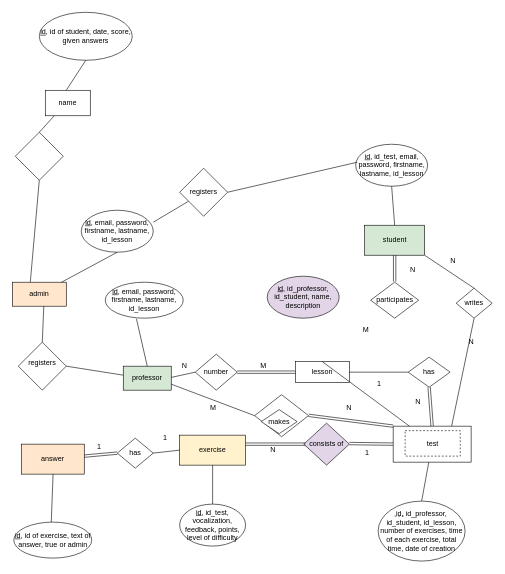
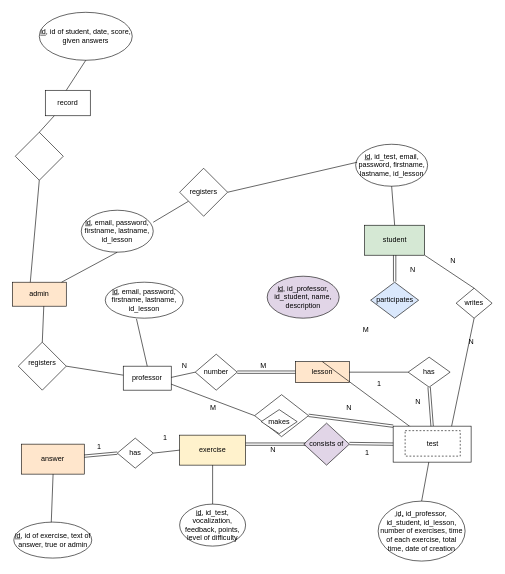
  <mxCell id="0" />
  <mxCell id="1" parent="0" />
  <mxCell id="2" value="admin" style="rounded=0;whiteSpace=wrap;html=1;fillColor=#ffe6cc;" parent="1" vertex="1"><mxGeometry x="20" y="470" width="90" height="40" as="geometry" /></mxCell>
  <mxCell id="3" value="&lt;u&gt;id&lt;/u&gt;, email, password, firstname, lastname, id_lesson" style="ellipse;whiteSpace=wrap;html=1;" parent="1" vertex="1"><mxGeometry x="135" y="350" width="120" height="70" as="geometry" /></mxCell>
  <mxCell id="4" value="" style="endArrow=none;html=1;rounded=0;entryX=0.5;entryY=1;entryDx=0;entryDy=0;" parent="1" source="2" target="3" edge="1"><mxGeometry width="50" height="50" relative="1" as="geometry"><mxPoint x="209.5" y="500" as="sourcePoint" /><mxPoint x="209.5" y="450" as="targetPoint" /></mxGeometry></mxCell>
- <mxCell id="5" value="professor" style="rounded=0;whiteSpace=wrap;html=1;fillColor=#d5e8d4;" parent="1" vertex="1"><mxGeometry x="205" y="610" width="80" height="40" as="geometry" /></mxCell>
+ <mxCell id="5" value="professor" style="rounded=0;whiteSpace=wrap;html=1;" parent="1" vertex="1"><mxGeometry x="205" y="610" width="80" height="40" as="geometry" /></mxCell>
  <mxCell id="6" value="&lt;u style=&quot;border-color: var(--border-color);&quot;&gt;id&lt;/u&gt;, email, password, firstname, lastname, id_lesson" style="ellipse;whiteSpace=wrap;html=1;" parent="1" vertex="1"><mxGeometry x="175" y="470" width="130" height="60" as="geometry" /></mxCell>
  <mxCell id="7" value="" style="endArrow=none;html=1;rounded=0;exitX=0.4;exitY=1.017;exitDx=0;exitDy=0;exitPerimeter=0;entryX=0.5;entryY=0;entryDx=0;entryDy=0;" parent="1" source="6" target="5" edge="1"><mxGeometry width="50" height="50" relative="1" as="geometry"><mxPoint x="385" y="770" as="sourcePoint" /><mxPoint x="435" y="720" as="targetPoint" /></mxGeometry></mxCell>
  <mxCell id="8" value="student" style="rounded=0;whiteSpace=wrap;html=1;fillColor=#d5e8d4;" parent="1" vertex="1"><mxGeometry x="607.5" y="375" width="100" height="50" as="geometry" /></mxCell>
  <mxCell id="9" value="&lt;u style=&quot;border-color: var(--border-color);&quot;&gt;id&lt;/u&gt;, id_test, email, password, firstname, lastname, id_lesson" style="ellipse;whiteSpace=wrap;html=1;" parent="1" vertex="1"><mxGeometry x="592.5" y="240" width="120" height="70" as="geometry" /></mxCell>
  <mxCell id="10" value="" style="endArrow=none;html=1;rounded=0;entryX=0.5;entryY=1;entryDx=0;entryDy=0;exitX=0.5;exitY=0;exitDx=0;exitDy=0;" parent="1" source="8" target="9" edge="1"><mxGeometry width="50" height="50" relative="1" as="geometry"><mxPoint x="627.5" y="465" as="sourcePoint" /><mxPoint x="677.5" y="415" as="targetPoint" /></mxGeometry></mxCell>
- <mxCell id="11" value="lesson" style="rounded=0;whiteSpace=wrap;html=1;" parent="1" vertex="1"><mxGeometry x="492" y="602.5" width="90" height="35" as="geometry" /></mxCell>
+ <mxCell id="11" value="lesson" style="rounded=0;whiteSpace=wrap;html=1;fillColor=#ffe6cc;" parent="1" vertex="1"><mxGeometry x="492" y="602.5" width="90" height="35" as="geometry" /></mxCell>
  <mxCell id="12" value="&lt;u&gt;id&lt;/u&gt;, id_professor, id_student, name, description" style="ellipse;whiteSpace=wrap;html=1;fillColor=#e1d5e7;" parent="1" vertex="1"><mxGeometry x="445" y="460" width="120" height="70" as="geometry" /></mxCell>
  <mxCell id="13" value="" style="endArrow=none;html=1;rounded=0;exitX=0.5;exitY=0;exitDx=0;exitDy=0;" parent="1" source="11" target="51" edge="1"><mxGeometry width="50" height="50" relative="1" as="geometry"><mxPoint x="254" y="705" as="sourcePoint" /><mxPoint x="464" y="570" as="targetPoint" /></mxGeometry></mxCell>
  <mxCell id="14" value="" style="rounded=0;whiteSpace=wrap;html=1;" parent="1" vertex="1"><mxGeometry x="655" y="710" width="130" height="60" as="geometry" /></mxCell>
  <mxCell id="15" value="id, id_professor, id_student, id_lesson, number of exercises, time of each exercise, total time, date of creation" style="ellipse;whiteSpace=wrap;html=1;" parent="1" vertex="1"><mxGeometry x="630" y="835" width="145" height="100" as="geometry" /></mxCell>
  <mxCell id="16" value="" style="endArrow=none;html=1;rounded=0;entryX=0.5;entryY=0;entryDx=0;entryDy=0;" parent="1" source="14" target="15" edge="1"><mxGeometry width="50" height="50" relative="1" as="geometry"><mxPoint x="500" y="910" as="sourcePoint" /><mxPoint x="535" y="900" as="targetPoint" /></mxGeometry></mxCell>
  <mxCell id="17" value="exercise" style="rounded=0;whiteSpace=wrap;html=1;fillColor=#fff2cc;" parent="1" vertex="1"><mxGeometry x="299" y="725" width="110" height="50" as="geometry" /></mxCell>
  <mxCell id="18" value="&lt;u&gt;i&lt;span style=&quot;border-color: var(--border-color);&quot;&gt;d&lt;/span&gt;&lt;/u&gt;, id_test, vocalization, feedback, points, level of difficulty" style="ellipse;whiteSpace=wrap;html=1;" parent="1" vertex="1"><mxGeometry x="299" y="840" width="110" height="70" as="geometry" /></mxCell>
  <mxCell id="19" value="&lt;u&gt;i&lt;span style=&quot;border-color: var(--border-color);&quot;&gt;d&lt;/span&gt;&lt;/u&gt;, id of exercise, text of answer, true or admin" style="ellipse;whiteSpace=wrap;html=1;" parent="1" vertex="1"><mxGeometry x="22.5" y="870" width="130" height="60" as="geometry" /></mxCell>
  <mxCell id="20" value="" style="endArrow=none;html=1;rounded=0;exitX=0.5;exitY=0;exitDx=0;exitDy=0;entryX=0.5;entryY=1;entryDx=0;entryDy=0;" parent="1" source="18" target="17" edge="1"><mxGeometry width="50" height="50" relative="1" as="geometry"><mxPoint x="353.5" y="800" as="sourcePoint" /><mxPoint x="354" y="820" as="targetPoint" /></mxGeometry></mxCell>
  <mxCell id="21" value="answer" style="rounded=0;whiteSpace=wrap;html=1;fillColor=#ffe6cc;" parent="1" vertex="1"><mxGeometry x="35" y="740" width="105" height="50" as="geometry" /></mxCell>
  <mxCell id="22" value="" style="endArrow=none;html=1;rounded=0;" parent="1" edge="1"><mxGeometry width="50" height="50" relative="1" as="geometry"><mxPoint x="85" y="870" as="sourcePoint" /><mxPoint x="88" y="790" as="targetPoint" /><Array as="points" /></mxGeometry></mxCell>
  <mxCell id="23" value="number" style="rhombus;whiteSpace=wrap;html=1;" parent="1" vertex="1"><mxGeometry x="325" y="590" width="70" height="60" as="geometry" /></mxCell>
  <mxCell id="24" value="M" style="text;html=1;strokeColor=none;fillColor=none;align=center;verticalAlign=middle;whiteSpace=wrap;rounded=0;" parent="1" vertex="1"><mxGeometry x="424" y="600" width="30" height="20" as="geometry" /></mxCell>
  <mxCell id="25" value="N" style="text;html=1;strokeColor=none;fillColor=none;align=center;verticalAlign=middle;whiteSpace=wrap;rounded=0;" parent="1" vertex="1"><mxGeometry x="295" y="600" width="25" height="20" as="geometry" /></mxCell>
  <mxCell id="26" value="" style="endArrow=none;html=1;rounded=0;exitX=1;exitY=0.5;exitDx=0;exitDy=0;entryX=0;entryY=0.5;entryDx=0;entryDy=0;" parent="1" target="23" edge="1"><mxGeometry width="50" height="50" relative="1" as="geometry"><mxPoint x="285" y="628.75" as="sourcePoint" /><mxPoint x="365" y="646.25" as="targetPoint" /></mxGeometry></mxCell>
  <mxCell id="27" value="has" style="rhombus;whiteSpace=wrap;html=1;" parent="1" vertex="1"><mxGeometry x="680" y="595" width="70" height="50" as="geometry" /></mxCell>
  <mxCell id="28" value="" style="endArrow=none;html=1;rounded=0;exitX=0.5;exitY=0;exitDx=0;exitDy=0;entryX=0;entryY=0.5;entryDx=0;entryDy=0;" parent="1" target="27" edge="1"><mxGeometry width="50" height="50" relative="1" as="geometry"><mxPoint x="582" y="620" as="sourcePoint" /><mxPoint x="675" y="620" as="targetPoint" /></mxGeometry></mxCell>
  <mxCell id="29" value="N" style="text;html=1;strokeColor=none;fillColor=none;align=center;verticalAlign=middle;whiteSpace=wrap;rounded=0;" parent="1" vertex="1"><mxGeometry x="680" y="660" width="32.5" height="20" as="geometry" /></mxCell>
  <mxCell id="30" value="1" style="text;html=1;strokeColor=none;fillColor=none;align=center;verticalAlign=middle;whiteSpace=wrap;rounded=0;" parent="1" vertex="1"><mxGeometry x="617.5" y="630" width="27.5" height="20" as="geometry" /></mxCell>
  <mxCell id="31" value="" style="shape=link;html=1;rounded=0;exitX=0.5;exitY=1;exitDx=0;exitDy=0;entryX=0.5;entryY=0;entryDx=0;entryDy=0;" parent="1" source="27" target="14" edge="1"><mxGeometry width="100" relative="1" as="geometry"><mxPoint x="715" y="660" as="sourcePoint" /><mxPoint x="725" y="700" as="targetPoint" /></mxGeometry></mxCell>
  <mxCell id="32" value="consists of" style="rhombus;whiteSpace=wrap;html=1;fillColor=#e1d5e7;" parent="1" vertex="1"><mxGeometry x="506" y="705" width="76" height="70" as="geometry" /></mxCell>
  <mxCell id="33" value="" style="shape=link;html=1;rounded=0;entryX=0;entryY=0.5;entryDx=0;entryDy=0;" parent="1" target="14" edge="1"><mxGeometry width="100" relative="1" as="geometry"><mxPoint x="582" y="739" as="sourcePoint" /><mxPoint x="645" y="740" as="targetPoint" /></mxGeometry></mxCell>
  <mxCell id="34" value="1" style="text;html=1;strokeColor=none;fillColor=none;align=center;verticalAlign=middle;whiteSpace=wrap;rounded=0;" parent="1" vertex="1"><mxGeometry x="593.75" y="745" width="36.25" height="20" as="geometry" /></mxCell>
  <mxCell id="35" value="N" style="text;html=1;strokeColor=none;fillColor=none;align=center;verticalAlign=middle;whiteSpace=wrap;rounded=0;" parent="1" vertex="1"><mxGeometry x="435" y="740" width="40" height="20" as="geometry" /></mxCell>
  <mxCell id="36" value="has" style="rhombus;whiteSpace=wrap;html=1;" parent="1" vertex="1"><mxGeometry x="195" y="730" width="60" height="50" as="geometry" /></mxCell>
  <mxCell id="37" value="" style="endArrow=none;html=1;rounded=0;entryX=0;entryY=0.5;entryDx=0;entryDy=0;exitX=1;exitY=0.5;exitDx=0;exitDy=0;" parent="1" source="36" target="17" edge="1"><mxGeometry width="50" height="50" relative="1" as="geometry"><mxPoint x="250" y="725" as="sourcePoint" /><mxPoint x="305" y="700" as="targetPoint" /></mxGeometry></mxCell>
  <mxCell id="38" value="" style="shape=link;html=1;rounded=0;entryX=0;entryY=0.5;entryDx=0;entryDy=0;" parent="1" target="11" edge="1"><mxGeometry width="100" relative="1" as="geometry"><mxPoint x="395" y="620" as="sourcePoint" /><mxPoint x="475" y="620" as="targetPoint" /></mxGeometry></mxCell>
  <mxCell id="39" value="" style="shape=link;html=1;rounded=0;" parent="1" edge="1"><mxGeometry width="100" relative="1" as="geometry"><mxPoint x="409" y="740" as="sourcePoint" /><mxPoint x="509" y="740" as="targetPoint" /></mxGeometry></mxCell>
  <mxCell id="40" value="" style="shape=link;html=1;rounded=0;entryX=0;entryY=0.5;entryDx=0;entryDy=0;" parent="1" target="36" edge="1"><mxGeometry width="100" relative="1" as="geometry"><mxPoint x="140" y="760" as="sourcePoint" /><mxPoint x="195" y="760" as="targetPoint" /></mxGeometry></mxCell>
  <mxCell id="41" value="1" style="text;html=1;strokeColor=none;fillColor=none;align=center;verticalAlign=middle;whiteSpace=wrap;rounded=0;" parent="1" vertex="1"><mxGeometry x="135" y="730" width="60" height="30" as="geometry" /></mxCell>
  <mxCell id="42" value="1" style="text;html=1;strokeColor=none;fillColor=none;align=center;verticalAlign=middle;whiteSpace=wrap;rounded=0;" parent="1" vertex="1"><mxGeometry x="245" y="715" width="60" height="30" as="geometry" /></mxCell>
- <mxCell id="43" value="participates" style="rhombus;whiteSpace=wrap;html=1;" parent="1" vertex="1"><mxGeometry x="617.5" y="470" width="80" height="60" as="geometry" /></mxCell>
+ <mxCell id="43" value="participates" style="rhombus;whiteSpace=wrap;html=1;fillColor=#dae8fc;" parent="1" vertex="1"><mxGeometry x="617.5" y="470" width="80" height="60" as="geometry" /></mxCell>
  <mxCell id="44" value="M" style="text;html=1;strokeColor=none;fillColor=none;align=center;verticalAlign=middle;whiteSpace=wrap;rounded=0;" parent="1" vertex="1"><mxGeometry x="595" y="540" width="30" height="20" as="geometry" /></mxCell>
  <mxCell id="45" value="N" style="text;html=1;strokeColor=none;fillColor=none;align=center;verticalAlign=middle;whiteSpace=wrap;rounded=0;" parent="1" vertex="1"><mxGeometry x="667.5" y="440" width="40" height="20" as="geometry" /></mxCell>
  <mxCell id="46" value="" style="shape=link;html=1;rounded=0;entryX=0.5;entryY=1;entryDx=0;entryDy=0;" parent="1" target="8" edge="1"><mxGeometry width="100" relative="1" as="geometry"><mxPoint x="657.5" y="469" as="sourcePoint" /><mxPoint x="757.5" y="469" as="targetPoint" /></mxGeometry></mxCell>
  <mxCell id="47" value="" style="rhombus;whiteSpace=wrap;html=1;" parent="1" vertex="1"><mxGeometry x="424" y="657.5" width="90" height="70" as="geometry" /></mxCell>
  <mxCell id="48" value="makes" style="rhombus;whiteSpace=wrap;html=1;" parent="1" vertex="1"><mxGeometry x="435" y="682.5" width="60" height="40" as="geometry" /></mxCell>
  <mxCell id="49" value="" style="endArrow=none;html=1;rounded=0;entryX=0;entryY=0.5;entryDx=0;entryDy=0;exitX=1;exitY=0.75;exitDx=0;exitDy=0;" parent="1" source="5" target="47" edge="1"><mxGeometry width="50" height="50" relative="1" as="geometry"><mxPoint x="375" y="760" as="sourcePoint" /><mxPoint x="425" y="710" as="targetPoint" /></mxGeometry></mxCell>
  <mxCell id="50" value="" style="shape=link;html=1;rounded=0;entryX=0;entryY=0;entryDx=0;entryDy=0;" parent="1" target="14" edge="1"><mxGeometry width="100" relative="1" as="geometry"><mxPoint x="514" y="692" as="sourcePoint" /><mxPoint x="645" y="710" as="targetPoint" /></mxGeometry></mxCell>
  <mxCell id="51" value="test" style="rounded=0;whiteSpace=wrap;html=1;dashed=1;" parent="1" vertex="1"><mxGeometry x="675" y="717.5" width="91.88" height="42.5" as="geometry" /></mxCell>
  <mxCell id="52" value="M" style="text;html=1;strokeColor=none;fillColor=none;align=center;verticalAlign=middle;whiteSpace=wrap;rounded=0;" parent="1" vertex="1"><mxGeometry x="335" y="670" width="40" height="20" as="geometry" /></mxCell>
  <mxCell id="53" value="N" style="text;html=1;strokeColor=none;fillColor=none;align=center;verticalAlign=middle;whiteSpace=wrap;rounded=0;" parent="1" vertex="1"><mxGeometry x="565" y="670" width="32.5" height="20" as="geometry" /></mxCell>
  <mxCell id="54" value="writes" style="rhombus;whiteSpace=wrap;html=1;" parent="1" vertex="1"><mxGeometry x="760" y="480" width="60" height="50" as="geometry" /></mxCell>
  <mxCell id="55" value="" style="endArrow=none;html=1;rounded=0;exitX=0.5;exitY=0;exitDx=0;exitDy=0;" parent="1" source="54" edge="1"><mxGeometry width="50" height="50" relative="1" as="geometry"><mxPoint x="657.5" y="475" as="sourcePoint" /><mxPoint x="707.5" y="425" as="targetPoint" /></mxGeometry></mxCell>
  <mxCell id="56" value="" style="endArrow=none;html=1;rounded=0;exitX=0.75;exitY=0;exitDx=0;exitDy=0;entryX=0.5;entryY=1;entryDx=0;entryDy=0;" parent="1" source="14" target="54" edge="1"><mxGeometry width="50" height="50" relative="1" as="geometry"><mxPoint x="716.88" y="580" as="sourcePoint" /><mxPoint x="766.88" y="530" as="targetPoint" /></mxGeometry></mxCell>
  <mxCell id="57" value="N" style="text;html=1;strokeColor=none;fillColor=none;align=center;verticalAlign=middle;whiteSpace=wrap;rounded=0;" parent="1" vertex="1"><mxGeometry x="766.88" y="560" width="37" height="20" as="geometry" /></mxCell>
  <mxCell id="58" value="N" style="text;html=1;strokeColor=none;fillColor=none;align=center;verticalAlign=middle;whiteSpace=wrap;rounded=0;" parent="1" vertex="1"><mxGeometry x="735" y="425" width="40" height="20" as="geometry" /></mxCell>
  <mxCell id="59" value="" style="endArrow=none;dashed=1;html=1;rounded=0;" parent="1" edge="1"><mxGeometry width="50" height="50" relative="1" as="geometry"><mxPoint x="658" y="860" as="sourcePoint" /><mxPoint x="657.5" y="860" as="targetPoint" /></mxGeometry></mxCell>
  <mxCell id="60" value="" style="endArrow=none;dashed=1;html=1;rounded=0;" parent="1" edge="1"><mxGeometry width="50" height="50" relative="1" as="geometry"><mxPoint x="657.5" y="860" as="sourcePoint" /><mxPoint x="675" y="860" as="targetPoint" /></mxGeometry></mxCell>
- <mxCell id="61" value="name" style="rounded=0;whiteSpace=wrap;html=1;" parent="1" vertex="1"><mxGeometry x="75" y="150" width="75" height="42.5" as="geometry" /></mxCell>
+ <mxCell id="61" value="record" style="rounded=0;whiteSpace=wrap;html=1;" parent="1" vertex="1"><mxGeometry x="75" y="150" width="75" height="42.5" as="geometry" /></mxCell>
  <mxCell id="62" value="&lt;u&gt;id&lt;/u&gt;, id of student, date, score, given answers" style="ellipse;whiteSpace=wrap;html=1;" parent="1" vertex="1"><mxGeometry x="65" y="20" width="155" height="80" as="geometry" /></mxCell>
  <mxCell id="63" value="" style="endArrow=none;html=1;rounded=0;entryX=0.5;entryY=1;entryDx=0;entryDy=0;" parent="1" target="62" edge="1"><mxGeometry width="50" height="50" relative="1" as="geometry"><mxPoint x="110" y="150" as="sourcePoint" /><mxPoint x="160" y="100" as="targetPoint" /></mxGeometry></mxCell>
  <mxCell id="64" value="" style="rhombus;whiteSpace=wrap;html=1;" vertex="1" parent="1"><mxGeometry x="30" y="570" width="80" height="80" as="geometry" /></mxCell>
  <mxCell id="65" value="registers" style="text;html=1;align=center;verticalAlign=middle;whiteSpace=wrap;rounded=0;" vertex="1" parent="1"><mxGeometry x="40" y="590" width="60" height="30" as="geometry" /></mxCell>
  <mxCell id="66" value="" style="endArrow=none;html=1;rounded=0;exitX=0.5;exitY=0;exitDx=0;exitDy=0;" edge="1" parent="1" source="64"><mxGeometry width="50" height="50" relative="1" as="geometry"><mxPoint x="22.5" y="560" as="sourcePoint" /><mxPoint x="72.5" y="510" as="targetPoint" /></mxGeometry></mxCell>
  <mxCell id="67" value="" style="endArrow=none;html=1;rounded=0;exitX=1;exitY=0.5;exitDx=0;exitDy=0;" edge="1" parent="1" source="64"><mxGeometry width="50" height="50" relative="1" as="geometry"><mxPoint x="155" y="675" as="sourcePoint" /><mxPoint x="205" y="625" as="targetPoint" /></mxGeometry></mxCell>
  <mxCell id="68" value="" style="endArrow=none;html=1;rounded=0;exitX=1;exitY=0.286;exitDx=0;exitDy=0;exitPerimeter=0;" edge="1" parent="1" source="3" target="69"><mxGeometry width="50" height="50" relative="1" as="geometry"><mxPoint x="385" y="370" as="sourcePoint" /><mxPoint x="315" y="330" as="targetPoint" /></mxGeometry></mxCell>
  <mxCell id="69" value="registers" style="rhombus;whiteSpace=wrap;html=1;" vertex="1" parent="1"><mxGeometry x="299" y="280" width="80" height="80" as="geometry" /></mxCell>
  <mxCell id="70" value="" style="endArrow=none;html=1;rounded=0;exitX=1;exitY=0.5;exitDx=0;exitDy=0;" edge="1" parent="1" source="69"><mxGeometry width="50" height="50" relative="1" as="geometry"><mxPoint x="385" y="320" as="sourcePoint" /><mxPoint x="595" y="270" as="targetPoint" /></mxGeometry></mxCell>
  <mxCell id="71" value="" style="rhombus;whiteSpace=wrap;html=1;" vertex="1" parent="1"><mxGeometry x="25" y="220" width="80" height="80" as="geometry" /></mxCell>
  <mxCell id="72" value="" style="endArrow=none;html=1;rounded=0;exitX=0.5;exitY=0;exitDx=0;exitDy=0;" edge="1" parent="1" source="71"><mxGeometry width="50" height="50" relative="1" as="geometry"><mxPoint x="40" y="242.5" as="sourcePoint" /><mxPoint x="90" y="192.5" as="targetPoint" /></mxGeometry></mxCell>
  <mxCell id="73" value="" style="endArrow=none;html=1;rounded=0;entryX=0.5;entryY=1;entryDx=0;entryDy=0;" edge="1" parent="1" target="71"><mxGeometry width="50" height="50" relative="1" as="geometry"><mxPoint x="50" y="470" as="sourcePoint" /><mxPoint x="100" y="420" as="targetPoint" /></mxGeometry></mxCell>
